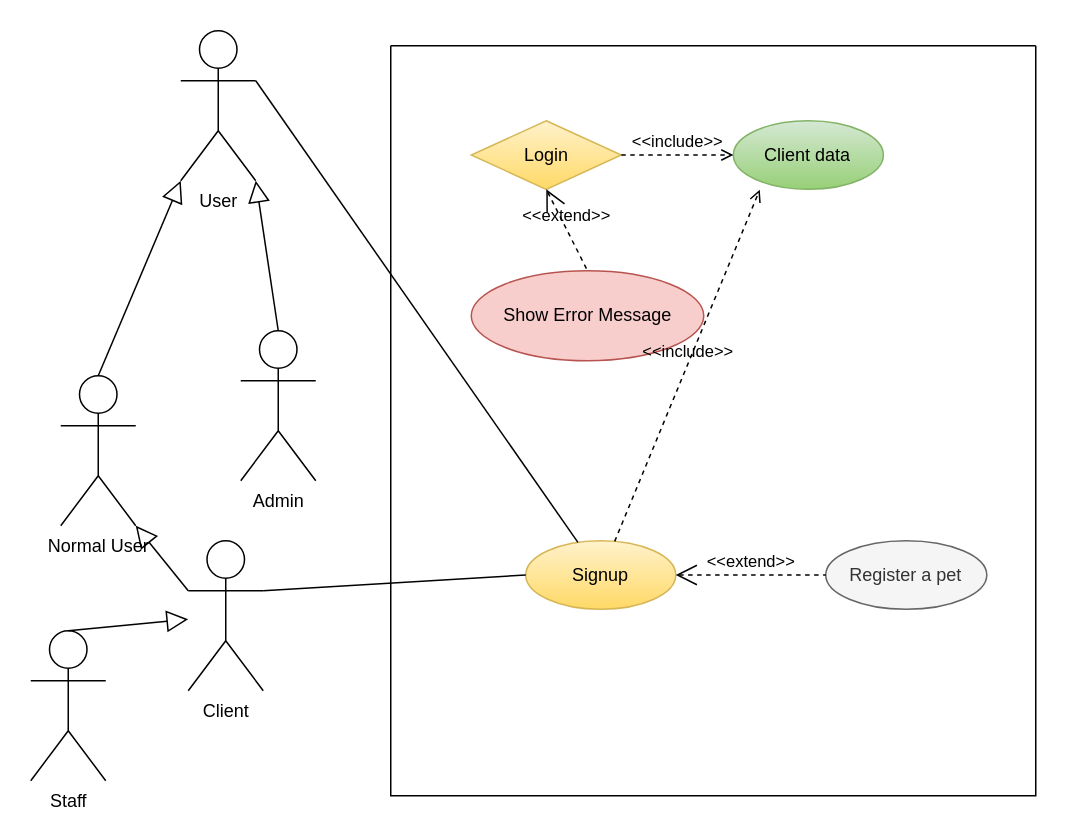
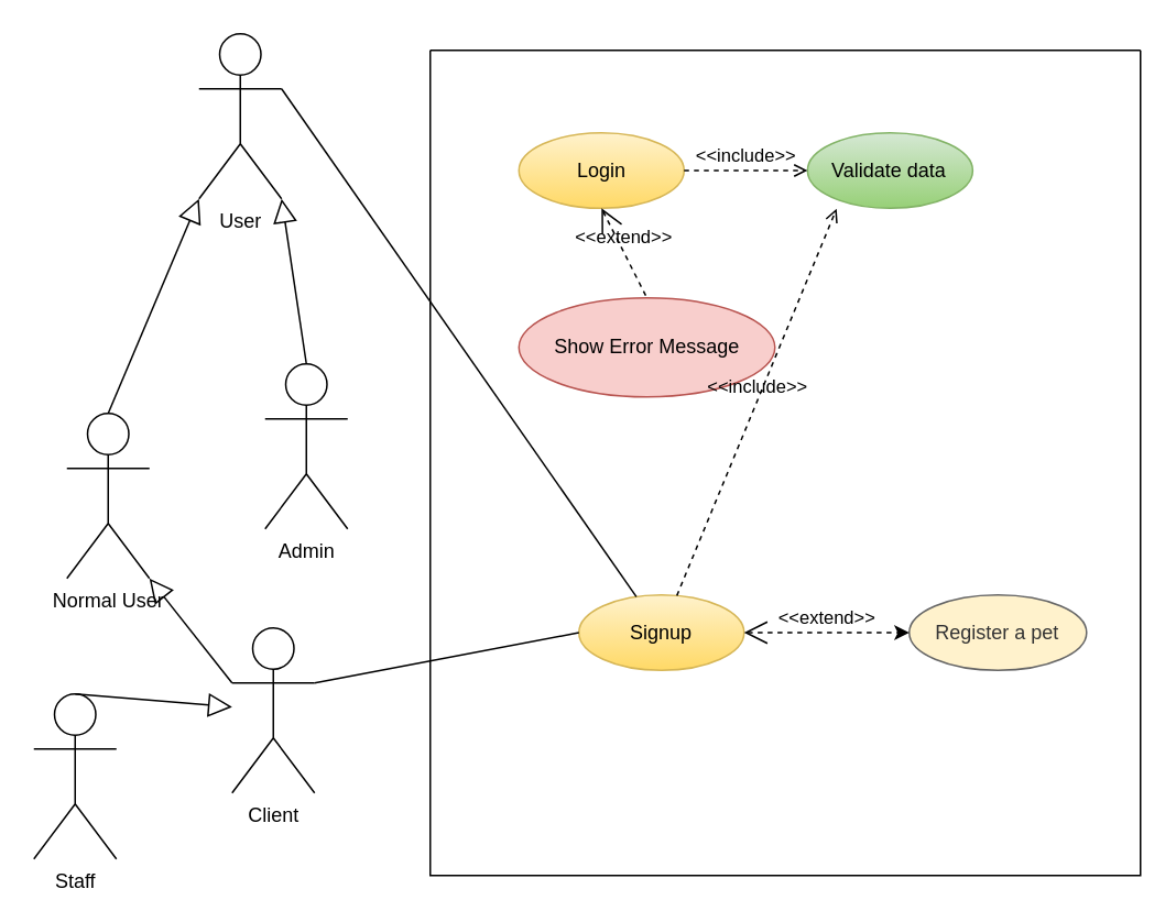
  <mxCell id="0" />
  <mxCell id="1" parent="0" />
  <mxCell id="2" value="" style="swimlane;startSize=0;gradientColor=#ffd966;fillColor=none;strokeColor=#000000;" parent="1" vertex="1"><mxGeometry x="260" y="30" width="430" height="500" as="geometry" /></mxCell>
- <mxCell id="3" value="Login" style="rhombus;whiteSpace=wrap;html=1;gradientColor=#ffd966;fillColor=#fff2cc;strokeColor=#d6b656;" parent="2" vertex="1"><mxGeometry x="53.68" y="50" width="100" height="45.71" as="geometry" /></mxCell>
+ <mxCell id="3" value="Login" style="ellipse;whiteSpace=wrap;html=1;gradientColor=#ffd966;fillColor=#fff2cc;strokeColor=#d6b656;" parent="2" vertex="1"><mxGeometry x="53.68" y="50" width="100" height="45.71" as="geometry" /></mxCell>
  <mxCell id="4" value="Signup" style="ellipse;whiteSpace=wrap;html=1;gradientColor=#ffd966;fillColor=#fff2cc;strokeColor=#d6b656;" parent="2" vertex="1"><mxGeometry x="90" y="330" width="100" height="45.71" as="geometry" /></mxCell>
- <mxCell id="5" value="Client data" style="ellipse;whiteSpace=wrap;html=1;gradientColor=#97d077;fillColor=#d5e8d4;strokeColor=#82b366;" parent="2" vertex="1"><mxGeometry x="228.42" y="50" width="100" height="45.71" as="geometry" /></mxCell>
+ <mxCell id="5" value="Validate data" style="ellipse;whiteSpace=wrap;html=1;gradientColor=#97d077;fillColor=#d5e8d4;strokeColor=#82b366;" parent="2" vertex="1"><mxGeometry x="228.42" y="50" width="100" height="45.71" as="geometry" /></mxCell>
  <mxCell id="6" value="Show Error Message" style="ellipse;whiteSpace=wrap;html=1;fillColor=#f8cecc;strokeColor=#b85450;" parent="2" vertex="1"><mxGeometry x="53.68" y="150" width="155" height="60" as="geometry" /></mxCell>
  <mxCell id="7" value="&amp;lt;&amp;lt;include&amp;gt;&amp;gt;" style="edgeStyle=none;html=1;endArrow=open;verticalAlign=bottom;dashed=1;labelBackgroundColor=none;rounded=0;entryX=0;entryY=0.5;entryDx=0;entryDy=0;exitX=1;exitY=0.5;exitDx=0;exitDy=0;" parent="2" source="3" target="5" edge="1"><mxGeometry width="160" relative="1" as="geometry"><mxPoint x="34.47" y="342.53" as="sourcePoint" /><mxPoint x="194.47" y="342.53" as="targetPoint" /></mxGeometry></mxCell>
  <mxCell id="8" value="&amp;lt;&amp;lt;extend&amp;gt;&amp;gt;" style="edgeStyle=none;html=1;startArrow=open;endArrow=none;startSize=12;verticalAlign=bottom;dashed=1;labelBackgroundColor=none;rounded=0;exitX=0.5;exitY=1;exitDx=0;exitDy=0;entryX=0.5;entryY=0;entryDx=0;entryDy=0;" parent="2" source="3" target="6" edge="1"><mxGeometry width="160" relative="1" as="geometry"><mxPoint x="34.47" y="342.53" as="sourcePoint" /><mxPoint x="194.47" y="342.53" as="targetPoint" /></mxGeometry></mxCell>
  <mxCell id="9" value="&amp;lt;&amp;lt;include&amp;gt;&amp;gt;" style="edgeStyle=none;html=1;endArrow=open;verticalAlign=bottom;dashed=1;labelBackgroundColor=none;rounded=0;entryX=0.176;entryY=1.006;entryDx=0;entryDy=0;entryPerimeter=0;" parent="2" source="4" target="5" edge="1"><mxGeometry width="160" relative="1" as="geometry"><mxPoint x="194.47" y="259.675" as="sourcePoint" /><mxPoint x="274.47" y="259.675" as="targetPoint" /></mxGeometry></mxCell>
- <mxCell id="10" value="Register a pet" style="ellipse;whiteSpace=wrap;html=1;fillColor=#f5f5f5;strokeColor=#666666;fontColor=#333333;" parent="2" vertex="1"><mxGeometry x="290" y="330" width="107.37" height="45.71" as="geometry" /></mxCell>
- <mxCell id="11" value="&amp;lt;&amp;lt;extend&amp;gt;&amp;gt;" style="edgeStyle=none;html=1;startArrow=open;endArrow=none;startSize=12;verticalAlign=bottom;dashed=1;labelBackgroundColor=none;rounded=0;exitX=1;exitY=0.5;exitDx=0;exitDy=0;entryX=0;entryY=0.5;entryDx=0;entryDy=0;" parent="2" source="4" target="10" edge="1"><mxGeometry width="160" relative="1" as="geometry"><mxPoint x="216.023" y="337.005" as="sourcePoint" /><mxPoint x="-45.53" y="350" as="targetPoint" /></mxGeometry></mxCell>
+ <mxCell id="10" value="Register a pet" style="ellipse;whiteSpace=wrap;html=1;fillColor=#fff2cc;strokeColor=#666666;fontColor=#333333;" parent="2" vertex="1"><mxGeometry x="290" y="330" width="107.37" height="45.71" as="geometry" /></mxCell>
+ <mxCell id="11" value="&amp;lt;&amp;lt;extend&amp;gt;&amp;gt;" style="edgeStyle=none;html=1;startArrow=open;endArrow=classic;startSize=12;verticalAlign=bottom;dashed=1;labelBackgroundColor=none;rounded=0;exitX=1;exitY=0.5;exitDx=0;exitDy=0;entryX=0;entryY=0.5;entryDx=0;entryDy=0;" parent="2" source="4" target="10" edge="1"><mxGeometry width="160" relative="1" as="geometry"><mxPoint x="216.023" y="337.005" as="sourcePoint" /><mxPoint x="-45.53" y="350" as="targetPoint" /></mxGeometry></mxCell>
  <mxCell id="12" value="Admin" style="shape=umlActor;html=1;verticalLabelPosition=bottom;verticalAlign=top;align=center;" parent="1" vertex="1"><mxGeometry x="160" y="220" width="50" height="100" as="geometry" /></mxCell>
  <mxCell id="13" value="Normal User" style="shape=umlActor;html=1;verticalLabelPosition=bottom;verticalAlign=top;align=center;" parent="1" vertex="1"><mxGeometry x="40" y="250" width="50" height="100" as="geometry" /></mxCell>
  <mxCell id="14" value="Staff" style="shape=umlActor;html=1;verticalLabelPosition=bottom;verticalAlign=top;align=center;" parent="1" vertex="1"><mxGeometry x="20" y="420" width="50" height="100" as="geometry" /></mxCell>
  <mxCell id="15" value="User" style="shape=umlActor;html=1;verticalLabelPosition=bottom;verticalAlign=top;align=center;" parent="1" vertex="1"><mxGeometry x="120" y="20" width="50" height="100" as="geometry" /></mxCell>
  <mxCell id="16" value="" style="edgeStyle=none;html=1;endArrow=block;endFill=0;endSize=12;verticalAlign=bottom;rounded=0;entryX=1;entryY=1;entryDx=0;entryDy=0;entryPerimeter=0;exitX=0.5;exitY=0;exitDx=0;exitDy=0;exitPerimeter=0;" parent="1" source="12" target="15" edge="1"><mxGeometry width="160" relative="1" as="geometry"><mxPoint x="490" y="290" as="sourcePoint" /><mxPoint x="650" y="290" as="targetPoint" /></mxGeometry></mxCell>
  <mxCell id="17" value="" style="edgeStyle=none;html=1;endArrow=block;endFill=0;endSize=12;verticalAlign=bottom;rounded=0;entryX=0;entryY=1;entryDx=0;entryDy=0;entryPerimeter=0;exitX=0.5;exitY=0;exitDx=0;exitDy=0;exitPerimeter=0;" parent="1" source="13" target="15" edge="1"><mxGeometry width="160" relative="1" as="geometry"><mxPoint x="205" y="180" as="sourcePoint" /><mxPoint x="180" y="130" as="targetPoint" /></mxGeometry></mxCell>
  <mxCell id="18" value="" style="edgeStyle=none;html=1;endArrow=block;endFill=0;endSize=12;verticalAlign=bottom;rounded=0;exitX=0.5;exitY=0;exitDx=0;exitDy=0;exitPerimeter=0;" parent="1" source="14" target="20" edge="1"><mxGeometry width="160" relative="1" as="geometry"><mxPoint x="35" y="270" as="sourcePoint" /><mxPoint x="130" y="130" as="targetPoint" /></mxGeometry></mxCell>
  <mxCell id="19" value="" style="edgeStyle=none;html=1;endArrow=block;endFill=0;endSize=12;verticalAlign=bottom;rounded=0;entryX=1;entryY=1;entryDx=0;entryDy=0;entryPerimeter=0;exitX=0;exitY=0.333;exitDx=0;exitDy=0;exitPerimeter=0;" parent="1" source="20" target="13" edge="1"><mxGeometry width="160" relative="1" as="geometry"><mxPoint x="110" y="460" as="sourcePoint" /><mxPoint x="270" y="460" as="targetPoint" /></mxGeometry></mxCell>
- <mxCell id="20" value="Client&lt;br&gt;" style="shape=umlActor;html=1;verticalLabelPosition=bottom;verticalAlign=top;align=center;" parent="1" vertex="1"><mxGeometry x="125" y="360" width="50" height="100" as="geometry" /></mxCell>
+ <mxCell id="20" value="Client&lt;br&gt;" style="shape=umlActor;html=1;verticalLabelPosition=bottom;verticalAlign=top;align=center;" parent="1" vertex="1"><mxGeometry x="140" y="380" width="50" height="100" as="geometry" /></mxCell>
  <mxCell id="21" value="" style="edgeStyle=none;html=1;endArrow=none;verticalAlign=bottom;rounded=0;exitX=1;exitY=0.333;exitDx=0;exitDy=0;exitPerimeter=0;" parent="1" source="15" target="4" edge="1"><mxGeometry width="160" relative="1" as="geometry"><mxPoint x="-20" y="420" as="sourcePoint" /><mxPoint x="140" y="420" as="targetPoint" /></mxGeometry></mxCell>
  <mxCell id="22" value="" style="edgeStyle=none;html=1;endArrow=none;verticalAlign=bottom;rounded=0;entryX=1;entryY=0.333;entryDx=0;entryDy=0;exitX=0;exitY=0.5;exitDx=0;exitDy=0;entryPerimeter=0;" parent="1" source="4" target="20" edge="1"><mxGeometry width="160" relative="1" as="geometry"><mxPoint x="180" y="63.333" as="sourcePoint" /><mxPoint x="320" y="316.665" as="targetPoint" /></mxGeometry></mxCell>
